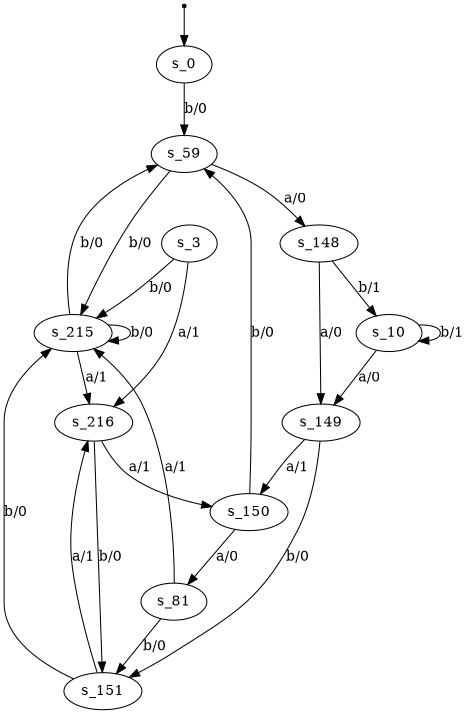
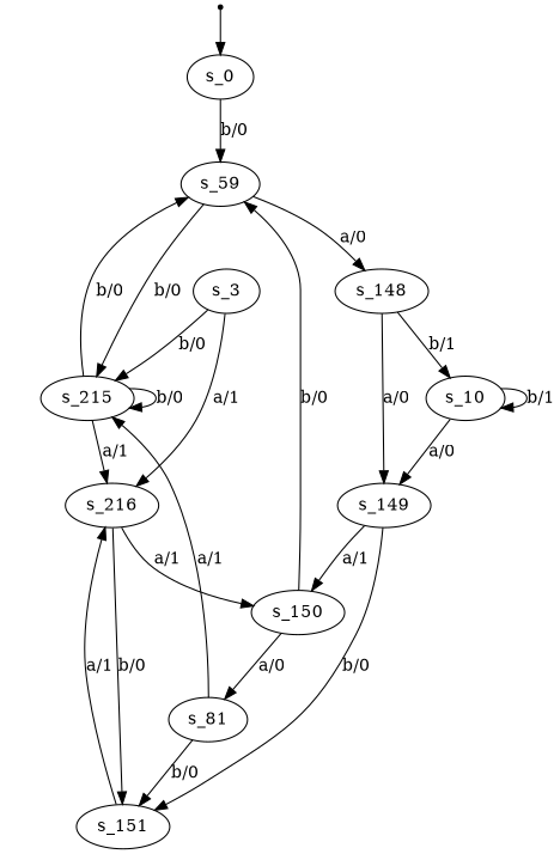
  digraph {
    s_0 [root=true]
    s_59
    s_215
    s_148
    s_3
    s_216
    s_149
    s_10
    s_150
    s_151
    s_81
    qi [shape=point]
    s_0 -> s_59 [label="b/0"]
    s_59 -> s_215 [label="b/0"]
    s_59 -> s_148 [label="a/0"]
    s_215 -> s_59 [label="b/0"]
    s_215 -> s_215 [label="b/0"]
    s_215 -> s_216 [label="a/1"]
    s_148 -> s_149 [label="a/0"]
    s_148 -> s_10 [label="b/1"]
    s_3 -> s_215 [label="b/0"]
    s_3 -> s_216 [label="a/1"]
    s_216 -> s_150 [label="a/1"]
    s_216 -> s_151 [label="b/0"]
    s_149 -> s_150 [label="a/1"]
    s_149 -> s_151 [label="b/0"]
    s_10 -> s_149 [label="a/0"]
    s_10 -> s_10 [label="b/1"]
    s_150 -> s_59 [label="b/0"]
    s_150 -> s_81 [label="a/0"]
-   s_151 -> s_215 [label="b/0"]
    s_151 -> s_216 [label="a/1"]
    s_81 -> s_215 [label="a/1"]
    s_81 -> s_151 [label="b/0"]
    qi -> s_0
  }
